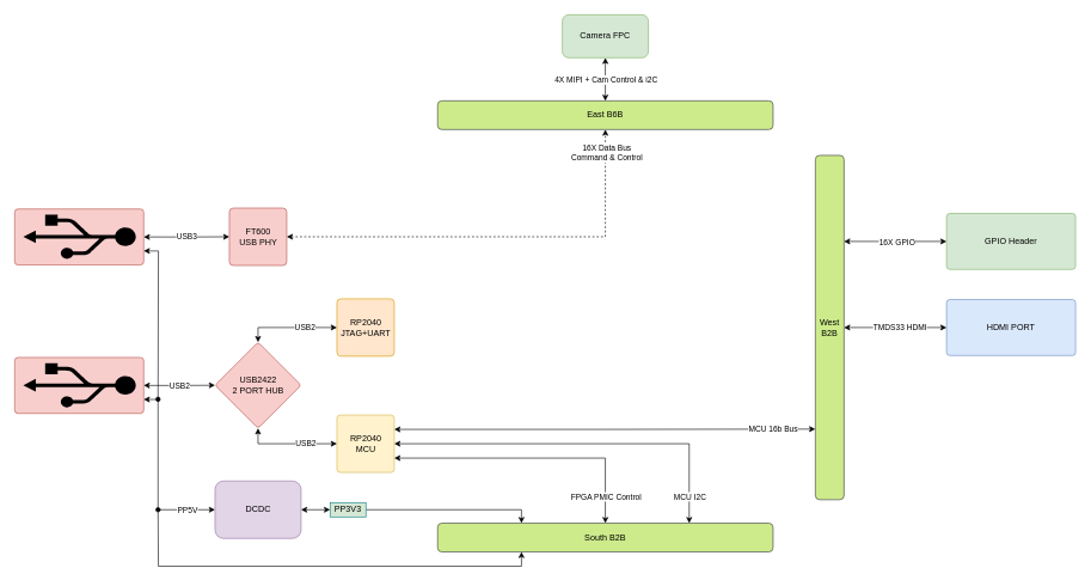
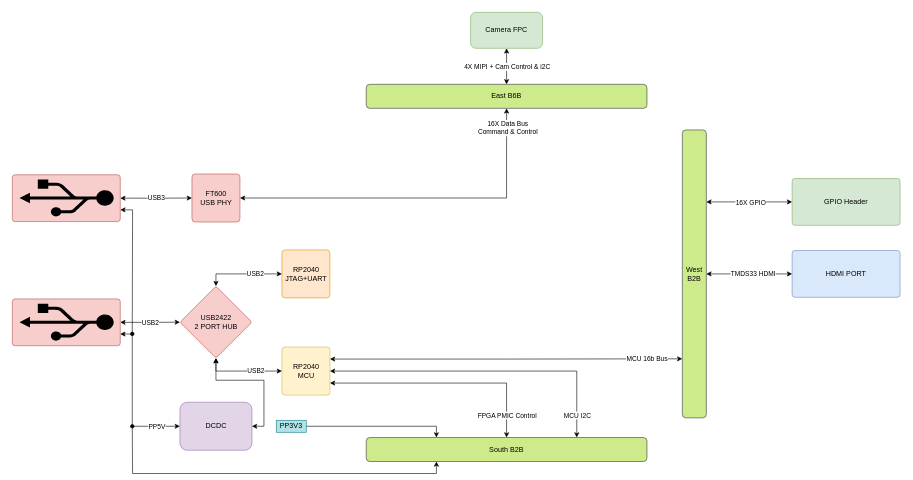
  <mxCell id="0" />
  <mxCell id="1" parent="0" />
  <mxCell id="2" value="RP2040&lt;br&gt;JTAG+UART" style="whiteSpace=wrap;html=1;aspect=fixed;fillColor=#ffe6cc;strokeColor=#d79b00;rounded=1;arcSize=7;" parent="1" vertex="1"><mxGeometry x="469.5" y="416" width="80" height="80" as="geometry" /></mxCell>
  <mxCell id="3" style="edgeStyle=orthogonalEdgeStyle;rounded=0;orthogonalLoop=1;jettySize=auto;html=1;exitX=1;exitY=0.75;exitDx=0;exitDy=0;entryX=0.5;entryY=0;entryDx=0;entryDy=0;startArrow=classic;startFill=1;endArrow=classic;endFill=1;" edge="1" parent="1" source="9" target="36"><mxGeometry relative="1" as="geometry" /></mxCell>
  <mxCell id="4" value="FPGA PMIC Control" style="edgeLabel;html=1;align=center;verticalAlign=middle;resizable=0;points=[];" vertex="1" connectable="0" parent="3"><mxGeometry x="0.807" relative="1" as="geometry"><mxPoint as="offset" /></mxGeometry></mxCell>
  <mxCell id="5" style="edgeStyle=orthogonalEdgeStyle;rounded=0;orthogonalLoop=1;jettySize=auto;html=1;exitX=1;exitY=0.25;exitDx=0;exitDy=0;entryX=-0.003;entryY=0.795;entryDx=0;entryDy=0;entryPerimeter=0;startArrow=classic;startFill=1;endArrow=classic;endFill=1;" edge="1" parent="1" source="9" target="33"><mxGeometry relative="1" as="geometry" /></mxCell>
  <mxCell id="6" value="MCU 16b Bus" style="edgeLabel;html=1;align=center;verticalAlign=middle;resizable=0;points=[];" vertex="1" connectable="0" parent="5"><mxGeometry x="0.842" relative="1" as="geometry"><mxPoint x="-13" y="-1" as="offset" /></mxGeometry></mxCell>
  <mxCell id="7" style="edgeStyle=orthogonalEdgeStyle;rounded=0;orthogonalLoop=1;jettySize=auto;html=1;exitX=1;exitY=0.5;exitDx=0;exitDy=0;entryX=0.75;entryY=0;entryDx=0;entryDy=0;startArrow=classic;startFill=1;endArrow=classic;endFill=1;" edge="1" parent="1" source="9" target="36"><mxGeometry relative="1" as="geometry" /></mxCell>
  <mxCell id="8" value="MCU I2C" style="edgeLabel;html=1;align=center;verticalAlign=middle;resizable=0;points=[];" vertex="1" connectable="0" parent="7"><mxGeometry x="0.857" relative="1" as="geometry"><mxPoint as="offset" /></mxGeometry></mxCell>
  <mxCell id="9" value="RP2040&lt;br&gt;MCU" style="whiteSpace=wrap;html=1;aspect=fixed;fillColor=#fff2cc;strokeColor=#d6b656;rounded=1;arcSize=6;" parent="1" vertex="1"><mxGeometry x="469.5" y="578" width="80" height="80" as="geometry" /></mxCell>
  <mxCell id="10" style="edgeStyle=orthogonalEdgeStyle;rounded=0;orthogonalLoop=1;jettySize=auto;html=1;exitX=0.5;exitY=0;exitDx=0;exitDy=0;entryX=0;entryY=0.5;entryDx=0;entryDy=0;startArrow=classic;startFill=1;" edge="1" parent="1" source="14" target="2"><mxGeometry relative="1" as="geometry" /></mxCell>
  <mxCell id="11" value="USB2" style="edgeLabel;html=1;align=center;verticalAlign=middle;resizable=0;points=[];" vertex="1" connectable="0" parent="10"><mxGeometry x="0.298" y="1" relative="1" as="geometry"><mxPoint as="offset" /></mxGeometry></mxCell>
  <mxCell id="12" style="edgeStyle=orthogonalEdgeStyle;rounded=0;orthogonalLoop=1;jettySize=auto;html=1;exitX=0.5;exitY=1;exitDx=0;exitDy=0;entryX=0;entryY=0.5;entryDx=0;entryDy=0;startArrow=classic;startFill=1;" edge="1" parent="1" source="14" target="9"><mxGeometry relative="1" as="geometry" /></mxCell>
  <mxCell id="13" value="USB2" style="edgeLabel;html=1;align=center;verticalAlign=middle;resizable=0;points=[];" vertex="1" connectable="0" parent="12"><mxGeometry x="0.319" y="1" relative="1" as="geometry"><mxPoint as="offset" /></mxGeometry></mxCell>
  <mxCell id="14" value="USB2422&lt;br&gt;2 PORT HUB" style="rhombus;whiteSpace=wrap;html=1;fillColor=#f8cecc;strokeColor=#b85450;rounded=1;arcSize=8;" parent="1" vertex="1"><mxGeometry x="299.5" y="476.5" width="120" height="120" as="geometry" /></mxCell>
  <mxCell id="15" style="edgeStyle=orthogonalEdgeStyle;rounded=0;orthogonalLoop=1;jettySize=auto;html=1;exitX=1;exitY=0.5;exitDx=0;exitDy=0;entryX=0;entryY=0.5;entryDx=0;entryDy=0;startArrow=classic;startFill=1;" edge="1" parent="1" source="18" target="28"><mxGeometry relative="1" as="geometry" /></mxCell>
  <mxCell id="16" value="USB3" style="edgeLabel;html=1;align=center;verticalAlign=middle;resizable=0;points=[];" vertex="1" connectable="0" parent="15"><mxGeometry x="0.107" y="2" relative="1" as="geometry"><mxPoint x="-6" y="2" as="offset" /></mxGeometry></mxCell>
  <mxCell id="17" style="edgeStyle=orthogonalEdgeStyle;rounded=0;orthogonalLoop=1;jettySize=auto;html=1;exitX=1;exitY=0.75;exitDx=0;exitDy=0;startArrow=classic;startFill=1;endArrow=oval;endFill=1;" edge="1" parent="1" source="18"><mxGeometry relative="1" as="geometry"><mxPoint x="220" y="556" as="targetPoint" /><mxPoint x="190" y="345.25" as="sourcePoint" /></mxGeometry></mxCell>
  <mxCell id="18" value="" style="rounded=1;whiteSpace=wrap;html=1;fillColor=#f8cecc;strokeColor=#b85450;arcSize=6;" parent="1" vertex="1"><mxGeometry x="20" y="290.75" width="180" height="78" as="geometry" /></mxCell>
  <mxCell id="19" value="" style="shape=mxgraph.signs.tech.usb;html=1;pointerEvents=1;fillColor=#000000;strokeColor=none;verticalLabelPosition=bottom;verticalAlign=top;align=center;rotation=-90;" parent="1" vertex="1"><mxGeometry x="79.75" y="251" width="61.5" height="157" as="geometry" /></mxCell>
  <mxCell id="20" style="edgeStyle=orthogonalEdgeStyle;rounded=0;orthogonalLoop=1;jettySize=auto;html=1;exitX=1;exitY=0.5;exitDx=0;exitDy=0;entryX=0;entryY=0.5;entryDx=0;entryDy=0;startArrow=classic;startFill=1;" edge="1" parent="1" source="24" target="14"><mxGeometry relative="1" as="geometry" /></mxCell>
  <mxCell id="21" value="USB2" style="edgeLabel;html=1;align=center;verticalAlign=middle;resizable=0;points=[];" vertex="1" connectable="0" parent="20"><mxGeometry x="0.166" relative="1" as="geometry"><mxPoint x="-8" as="offset" /></mxGeometry></mxCell>
  <mxCell id="22" style="edgeStyle=orthogonalEdgeStyle;rounded=0;orthogonalLoop=1;jettySize=auto;html=1;exitX=1;exitY=0.75;exitDx=0;exitDy=0;entryX=0;entryY=0.5;entryDx=0;entryDy=0;startArrow=classic;startFill=1;" edge="1" parent="1" source="24" target="40"><mxGeometry relative="1" as="geometry"><Array as="points"><mxPoint x="220" y="556" /><mxPoint x="220" y="710" /></Array></mxGeometry></mxCell>
  <mxCell id="23" value="PP5V" style="edgeLabel;html=1;align=center;verticalAlign=middle;resizable=0;points=[];" vertex="1" connectable="0" parent="22"><mxGeometry x="0.734" relative="1" as="geometry"><mxPoint x="-6" as="offset" /></mxGeometry></mxCell>
  <mxCell id="24" value="" style="rounded=1;whiteSpace=wrap;html=1;fillColor=#f8cecc;strokeColor=#b85450;arcSize=6;" vertex="1" parent="1"><mxGeometry x="20" y="497.75" width="180" height="78" as="geometry" /></mxCell>
  <mxCell id="25" value="" style="shape=mxgraph.signs.tech.usb;html=1;pointerEvents=1;fillColor=#000000;strokeColor=none;verticalLabelPosition=bottom;verticalAlign=top;align=center;rotation=-90;" vertex="1" parent="1"><mxGeometry x="79.75" y="458" width="61.5" height="157" as="geometry" /></mxCell>
- <mxCell id="26" style="edgeStyle=orthogonalEdgeStyle;rounded=0;orthogonalLoop=1;jettySize=auto;html=1;exitX=1;exitY=0.5;exitDx=0;exitDy=0;entryX=0.5;entryY=1;entryDx=0;entryDy=0;startArrow=classic;startFill=1;endArrow=classic;endFill=1;dashed=1;" edge="1" parent="1" source="28" target="37"><mxGeometry relative="1" as="geometry" /></mxCell>
+ <mxCell id="26" style="edgeStyle=orthogonalEdgeStyle;rounded=0;orthogonalLoop=1;jettySize=auto;html=1;exitX=1;exitY=0.5;exitDx=0;exitDy=0;entryX=0.5;entryY=1;entryDx=0;entryDy=0;startArrow=classic;startFill=1;endArrow=classic;endFill=1;" edge="1" parent="1" source="28" target="37"><mxGeometry relative="1" as="geometry" /></mxCell>
  <mxCell id="27" value="16X Data Bus&lt;br&gt;Command &amp;amp; Control" style="edgeLabel;html=1;align=center;verticalAlign=middle;resizable=0;points=[];" vertex="1" connectable="0" parent="26"><mxGeometry x="0.893" y="-1" relative="1" as="geometry"><mxPoint as="offset" /></mxGeometry></mxCell>
  <mxCell id="28" value="FT600&lt;br&gt;USB PHY" style="whiteSpace=wrap;html=1;aspect=fixed;fillColor=#f8cecc;strokeColor=#b85450;rounded=1;arcSize=7;" vertex="1" parent="1"><mxGeometry x="319.5" y="289.5" width="80" height="80" as="geometry" /></mxCell>
  <mxCell id="29" style="edgeStyle=orthogonalEdgeStyle;rounded=0;orthogonalLoop=1;jettySize=auto;html=1;exitX=1;exitY=0.5;exitDx=0;exitDy=0;entryX=0;entryY=0.5;entryDx=0;entryDy=0;startArrow=classic;startFill=1;" edge="1" parent="1" source="33" target="38"><mxGeometry relative="1" as="geometry" /></mxCell>
  <mxCell id="30" value="TMDS33 HDMI" style="edgeLabel;html=1;align=center;verticalAlign=middle;resizable=0;points=[];" vertex="1" connectable="0" parent="29"><mxGeometry x="0.071" y="1" relative="1" as="geometry"><mxPoint as="offset" /></mxGeometry></mxCell>
  <mxCell id="31" style="edgeStyle=orthogonalEdgeStyle;rounded=0;orthogonalLoop=1;jettySize=auto;html=1;exitX=1;exitY=0.25;exitDx=0;exitDy=0;entryX=0;entryY=0.5;entryDx=0;entryDy=0;startArrow=classic;startFill=1;endArrow=classic;endFill=1;" edge="1" parent="1" source="33" target="45"><mxGeometry relative="1" as="geometry" /></mxCell>
  <mxCell id="32" value="16X GPIO" style="edgeLabel;html=1;align=center;verticalAlign=middle;resizable=0;points=[];" vertex="1" connectable="0" parent="31"><mxGeometry x="0.116" relative="1" as="geometry"><mxPoint x="-7" as="offset" /></mxGeometry></mxCell>
  <mxCell id="33" value="West B2B" style="rounded=1;whiteSpace=wrap;html=1;fillColor=#cdeb8b;strokeColor=#36393d;" vertex="1" parent="1"><mxGeometry x="1137" y="216" width="40" height="480" as="geometry" /></mxCell>
  <mxCell id="34" style="edgeStyle=orthogonalEdgeStyle;rounded=0;orthogonalLoop=1;jettySize=auto;html=1;exitX=0.25;exitY=1;exitDx=0;exitDy=0;startArrow=classic;startFill=1;endArrow=oval;endFill=1;" edge="1" parent="1" source="36"><mxGeometry relative="1" as="geometry"><mxPoint x="220" y="710" as="targetPoint" /></mxGeometry></mxCell>
  <mxCell id="35" style="edgeStyle=orthogonalEdgeStyle;rounded=0;orthogonalLoop=1;jettySize=auto;html=1;exitX=0.25;exitY=0;exitDx=0;exitDy=0;entryX=1;entryY=0.5;entryDx=0;entryDy=0;startArrow=classic;startFill=1;endArrow=none;endFill=0;" edge="1" parent="1" source="36" target="41"><mxGeometry relative="1" as="geometry"><Array as="points"><mxPoint x="727" y="710" /></Array></mxGeometry></mxCell>
  <mxCell id="36" value="South B2B" style="rounded=1;whiteSpace=wrap;html=1;fillColor=#cdeb8b;strokeColor=#36393d;" vertex="1" parent="1"><mxGeometry x="610" y="728.75" width="468" height="40" as="geometry" /></mxCell>
  <mxCell id="37" value="East B6B" style="rounded=1;whiteSpace=wrap;html=1;fillColor=#cdeb8b;strokeColor=#36393d;" vertex="1" parent="1"><mxGeometry x="610" y="140" width="468" height="40" as="geometry" /></mxCell>
  <mxCell id="38" value="HDMI PORT" style="rounded=1;whiteSpace=wrap;html=1;fillColor=#dae8fc;strokeColor=#6c8ebf;arcSize=6;" vertex="1" parent="1"><mxGeometry x="1320" y="417" width="180" height="78" as="geometry" /></mxCell>
- <mxCell id="39" style="edgeStyle=orthogonalEdgeStyle;rounded=0;orthogonalLoop=1;jettySize=auto;html=1;exitX=1;exitY=0.5;exitDx=0;exitDy=0;entryX=0;entryY=0.5;entryDx=0;entryDy=0;startArrow=classic;startFill=1;endArrow=classic;endFill=1;" edge="1" parent="1" source="40" target="41"><mxGeometry relative="1" as="geometry" /></mxCell>
+ <mxCell id="39" style="edgeStyle=orthogonalEdgeStyle;rounded=0;orthogonalLoop=1;jettySize=auto;html=1;exitX=1;exitY=0.5;exitDx=0;exitDy=0;startArrow=classic;startFill=1;endArrow=classic;endFill=1;" edge="1" parent="1" source="40" target="14"><mxGeometry relative="1" as="geometry" /></mxCell>
  <mxCell id="40" value="DCDC" style="rounded=1;whiteSpace=wrap;html=1;fillColor=#e1d5e7;strokeColor=#9673a6;" vertex="1" parent="1"><mxGeometry x="299.5" y="670" width="120" height="80" as="geometry" /></mxCell>
- <mxCell id="41" value="PP3V3" style="rounded=0;whiteSpace=wrap;html=1;fillColor=#d5e8d4;strokeColor=#0e8088;" vertex="1" parent="1"><mxGeometry x="460" y="700" width="50" height="20" as="geometry" /></mxCell>
+ <mxCell id="41" value="PP3V3" style="rounded=0;whiteSpace=wrap;html=1;fillColor=#b0e3e6;strokeColor=#0e8088;" vertex="1" parent="1"><mxGeometry x="460" y="700" width="50" height="20" as="geometry" /></mxCell>
  <mxCell id="42" style="edgeStyle=orthogonalEdgeStyle;rounded=0;orthogonalLoop=1;jettySize=auto;html=1;exitX=0.5;exitY=1;exitDx=0;exitDy=0;entryX=0.5;entryY=0;entryDx=0;entryDy=0;startArrow=classic;startFill=1;endArrow=classic;endFill=1;" edge="1" parent="1" source="44" target="37"><mxGeometry relative="1" as="geometry" /></mxCell>
  <mxCell id="43" value="4X MIPI + Cam Control &amp;amp; i2C" style="edgeLabel;html=1;align=center;verticalAlign=middle;resizable=0;points=[];" vertex="1" connectable="0" parent="42"><mxGeometry x="0.175" relative="1" as="geometry"><mxPoint y="-5" as="offset" /></mxGeometry></mxCell>
  <mxCell id="44" value="Camera FPC" style="rounded=1;whiteSpace=wrap;html=1;fillColor=#d5e8d4;strokeColor=#82b366;" vertex="1" parent="1"><mxGeometry x="784" y="20" width="120" height="60" as="geometry" /></mxCell>
  <mxCell id="45" value="GPIO Header" style="rounded=1;whiteSpace=wrap;html=1;fillColor=#d5e8d4;strokeColor=#82b366;arcSize=6;" vertex="1" parent="1"><mxGeometry x="1320" y="297" width="180" height="78" as="geometry" /></mxCell>
